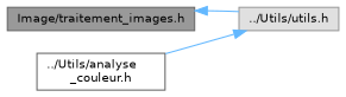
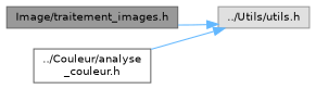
  digraph {
    rankdir=LR
    node [fontname=Helvetica fontsize=10 shape=box style=filled]
    edge [color=steelblue1 fontname=Helvetica fontsize=10 labelfontname=Helvetica labelfontsize=10 style=solid]
    n1 [color=gray40 fillcolor=grey60 fontcolor=black height=0.2 label="Image/traitement_images.h" width=0.4]
    n2 [color=grey60 fillcolor="#E0E0E0" height=0.2 label="../Utils/utils.h" width=0.4]
-   n3 [color=grey40 fillcolor=white height=0.2 label="../Utils/analyse\l_couleur.h" width=0.4]
-   n2 -> n1
+   n3 [color=grey40 fillcolor=white height=0.2 label="../Couleur/analyse\l_couleur.h" width=0.4]
+   n1 -> n2
    n3 -> n2
  }
